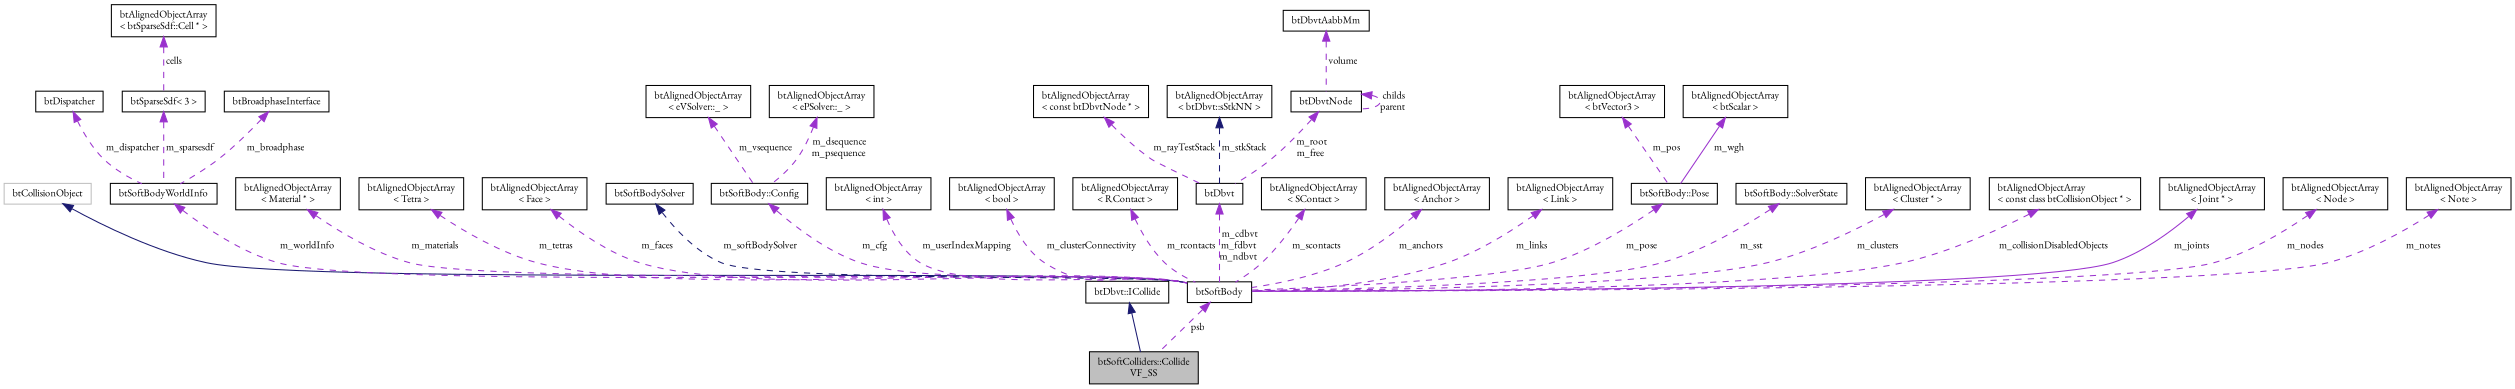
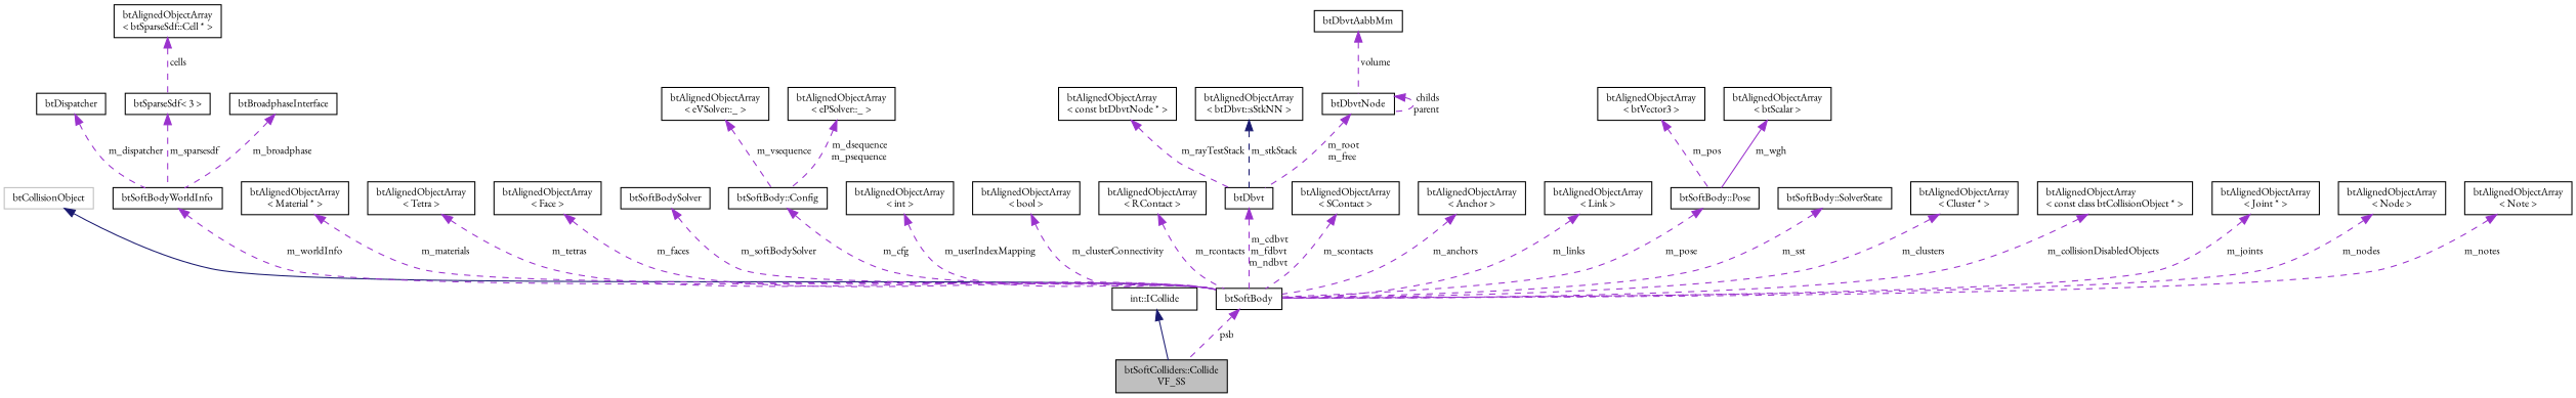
  digraph {
    fontname="EB Garamond"
    rankdir=TB
    node [color=black fillcolor=white fontname="EB Garamond" fontsize=10 shape=record style=filled]
    edge [color=darkorchid3 dir=back fontname="EB Garamond" fontsize=10 labelfontname=Helvetica labelfontsize=10 style=dashed]
    n1 [fillcolor=grey75 fontcolor=black height=0.2 label="btSoftColliders::Collide\lVF_SS" width=0.4]
-   n2 [height=0.2 label="btDbvt::ICollide" width=0.4]
+   n2 [height=0.2 label="int::ICollide" width=0.4]
    n3 [height=0.2 label=btSoftBody width=0.4]
    n4 [color=grey75 height=0.2 label=btCollisionObject width=0.4]
    n5 [height=0.2 label=btSoftBodyWorldInfo width=0.4]
    n6 [height=0.2 label=btDispatcher width=0.4]
    n7 [height=0.2 label="btSparseSdf\< 3 \>" width=0.4]
    n8 [height=0.2 label="btAlignedObjectArray\l\< btSparseSdf::Cell * \>" width=0.4]
    n9 [height=0.2 label=btBroadphaseInterface width=0.4]
    n10 [height=0.2 label="btAlignedObjectArray\l\< Material * \>" width=0.4]
    n11 [height=0.2 label="btAlignedObjectArray\l\< Tetra \>" width=0.4]
    n12 [height=0.2 label="btAlignedObjectArray\l\< Face \>" width=0.4]
    n13 [height=0.2 label=btSoftBodySolver width=0.4]
    n14 [height=0.2 label="btSoftBody::Config" width=0.4]
    n15 [height=0.2 label="btAlignedObjectArray\l\< eVSolver::_ \>" width=0.4]
    n16 [height=0.2 label="btAlignedObjectArray\l\< ePSolver::_ \>" width=0.4]
    n17 [height=0.2 label="btAlignedObjectArray\l\< int \>" width=0.4]
    n18 [height=0.2 label="btAlignedObjectArray\l\< bool \>" width=0.4]
    n19 [height=0.2 label="btAlignedObjectArray\l\< RContact \>" width=0.4]
    n20 [height=0.2 label=btDbvt width=0.4]
    n21 [height=0.2 label="btAlignedObjectArray\l\< const btDbvtNode * \>" width=0.4]
    n22 [height=0.2 label="btAlignedObjectArray\l\< btDbvt::sStkNN \>" width=0.4]
    n23 [height=0.2 label=btDbvtNode width=0.4]
    n24 [height=0.2 label=btDbvtAabbMm width=0.4]
    n25 [height=0.2 label="btAlignedObjectArray\l\< SContact \>" width=0.4]
    n26 [height=0.2 label="btAlignedObjectArray\l\< Anchor \>" width=0.4]
    n27 [height=0.2 label="btAlignedObjectArray\l\< Link \>" width=0.4]
    n28 [height=0.2 label="btSoftBody::Pose" width=0.4]
    n29 [height=0.2 label="btAlignedObjectArray\l\< btVector3 \>" width=0.4]
    n30 [height=0.2 label="btAlignedObjectArray\l\< btScalar \>" width=0.4]
    n31 [height=0.2 label="btSoftBody::SolverState" width=0.4]
    n32 [height=0.2 label="btAlignedObjectArray\l\< Cluster * \>" width=0.4]
    n33 [height=0.2 label="btAlignedObjectArray\l\< const class btCollisionObject * \>" width=0.4]
    n34 [height=0.2 label="btAlignedObjectArray\l\< Joint * \>" width=0.4]
    n35 [height=0.2 label="btAlignedObjectArray\l\< Node \>" width=0.4]
    n36 [height=0.2 label="btAlignedObjectArray\l\< Note \>" width=0.4]
    n2 -> n1 [color=midnightblue style=solid]
    n3 -> n1 [label=" psb"]
    n4 -> n3 [color=midnightblue style=solid]
    n5 -> n3 [label=" m_worldInfo"]
    n6 -> n5 [label=" m_dispatcher"]
    n7 -> n5 [label=" m_sparsesdf"]
    n8 -> n7 [label=" cells"]
    n9 -> n5 [label=" m_broadphase"]
    n10 -> n3 [label=" m_materials"]
    n11 -> n3 [label=" m_tetras"]
    n12 -> n3 [label=" m_faces"]
-   n13 -> n3 [color=midnightblue label=" m_softBodySolver"]
+   n13 -> n3 [label=" m_softBodySolver"]
    n14 -> n3 [label=" m_cfg"]
    n15 -> n14 [label=" m_vsequence"]
    n16 -> n14 [label=" m_dsequence\nm_psequence"]
    n17 -> n3 [label=" m_userIndexMapping"]
    n18 -> n3 [label=" m_clusterConnectivity"]
    n19 -> n3 [label=" m_rcontacts"]
    n20 -> n3 [label=" m_cdbvt\nm_fdbvt\nm_ndbvt"]
    n21 -> n20 [label=" m_rayTestStack"]
    n22 -> n20 [color=midnightblue label=" m_stkStack"]
    n23 -> n20 [label=" m_root\nm_free"]
    n23 -> n23 [label=" childs\nparent"]
    n24 -> n23 [label=" volume"]
    n25 -> n3 [label=" m_scontacts"]
    n26 -> n3 [label=" m_anchors"]
    n27 -> n3 [label=" m_links"]
    n28 -> n3 [label=" m_pose"]
    n29 -> n28 [label=" m_pos"]
    n30 -> n28 [label=" m_wgh" style=solid]
    n31 -> n3 [label=" m_sst"]
    n32 -> n3 [label=" m_clusters"]
    n33 -> n3 [label=" m_collisionDisabledObjects"]
-   n34 -> n3 [label=" m_joints" style=solid]
+   n34 -> n3 [label=" m_joints"]
    n35 -> n3 [label=" m_nodes"]
    n36 -> n3 [label=" m_notes"]
  }
